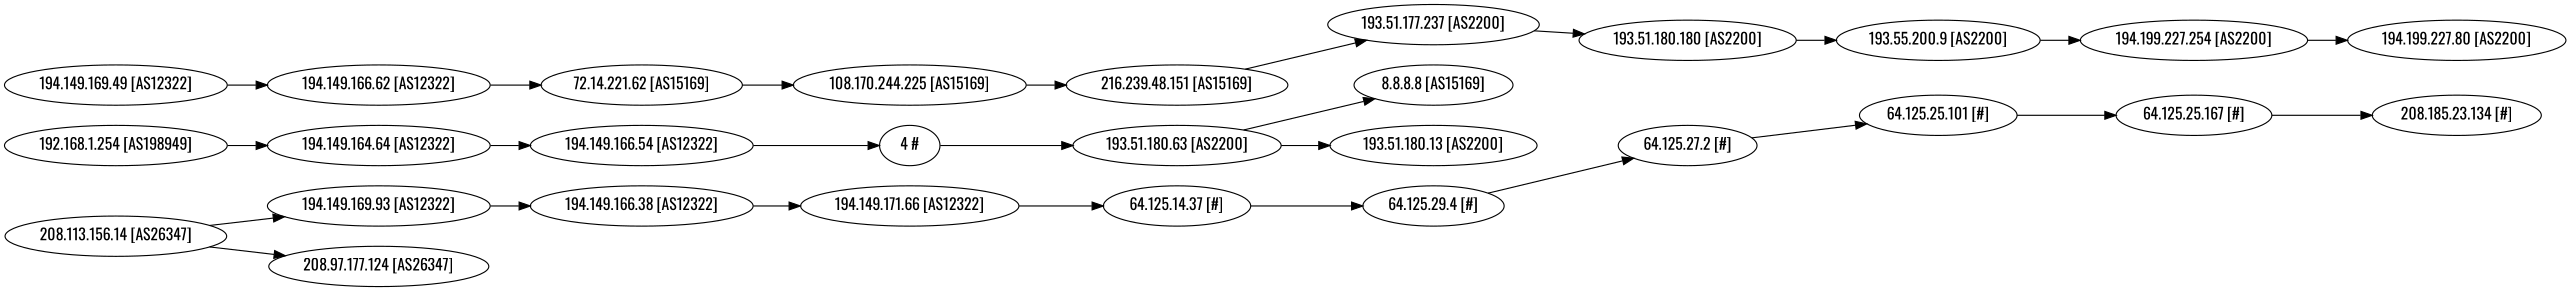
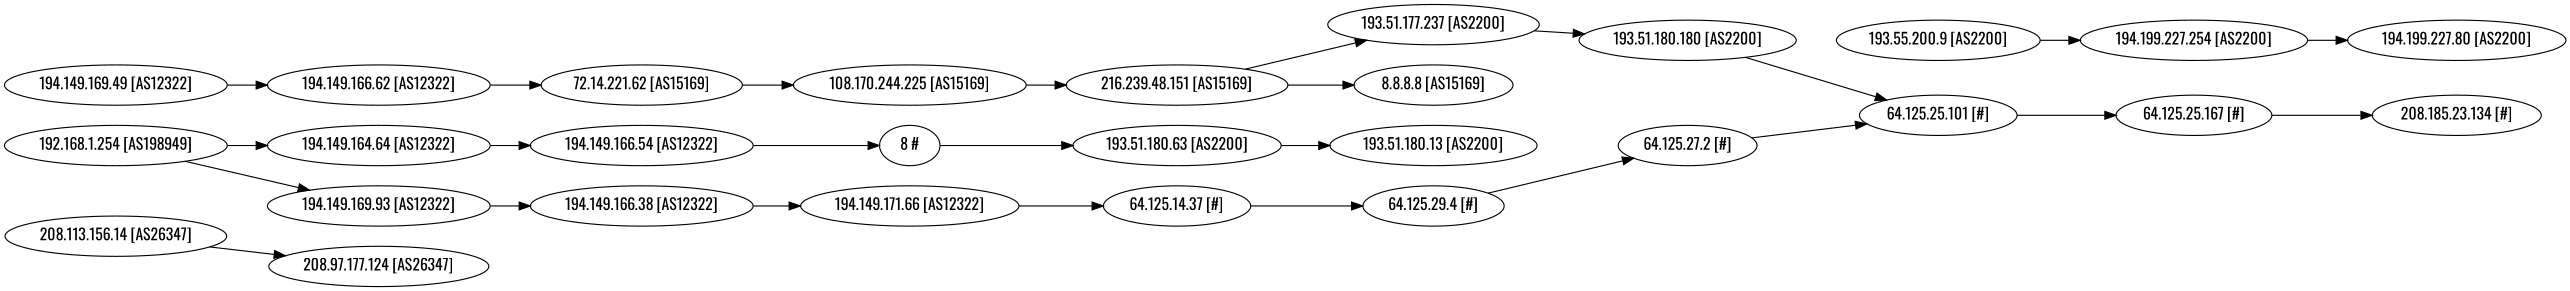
  digraph {
    fontname=Oswald
    rankdir=LR
    node [fontname=Oswald]
    edge [fontname=Oswald]
    "192.168.1.254 [AS198949]"
    "194.149.169.93 [AS12322]"
    "194.149.164.64 [AS12322]"
    "194.149.169.49 [AS12322]"
    "194.149.166.62 [AS12322]"
    "194.149.166.38 [AS12322]"
    "194.149.166.54 [AS12322]"
    "72.14.221.62 [AS15169]"
    "108.170.244.225 [AS15169]"
    "216.239.48.151 [AS15169]"
    "8.8.8.8 [AS15169]"
    "193.51.177.237 [AS2200]"
    "194.149.171.66 [AS12322]"
    "64.125.14.37 [#]"
    "64.125.29.4 [#]"
    "64.125.27.2 [#]"
    "64.125.25.101 [#]"
    "64.125.25.167 [#]"
    "208.185.23.134 [#]"
    "208.113.156.14 [AS26347]"
    "208.97.177.124 [AS26347]"
-   "4 #"
+   "4 #" [label="8 #"]
    "193.51.180.63 [AS2200]"
    "193.51.180.13 [AS2200]"
    "193.51.180.180 [AS2200]"
    "193.55.200.9 [AS2200]"
    "194.199.227.254 [AS2200]"
    "194.199.227.80 [AS2200]"
-   "208.113.156.14 [AS26347]" -> "194.149.169.93 [AS12322]"
+   "192.168.1.254 [AS198949]" -> "194.149.169.93 [AS12322]"
    "192.168.1.254 [AS198949]" -> "194.149.164.64 [AS12322]"
    "194.149.169.93 [AS12322]" -> "194.149.166.38 [AS12322]"
    "194.149.164.64 [AS12322]" -> "194.149.166.54 [AS12322]"
    "194.149.169.49 [AS12322]" -> "194.149.166.62 [AS12322]"
    "194.149.166.62 [AS12322]" -> "72.14.221.62 [AS15169]"
    "194.149.166.38 [AS12322]" -> "194.149.171.66 [AS12322]"
    "194.149.166.54 [AS12322]" -> "4 #"
    "72.14.221.62 [AS15169]" -> "108.170.244.225 [AS15169]"
    "108.170.244.225 [AS15169]" -> "216.239.48.151 [AS15169]"
-   "193.51.180.63 [AS2200]" -> "8.8.8.8 [AS15169]"
+   "216.239.48.151 [AS15169]" -> "8.8.8.8 [AS15169]"
    "216.239.48.151 [AS15169]" -> "193.51.177.237 [AS2200]"
    "193.51.177.237 [AS2200]" -> "193.51.180.180 [AS2200]"
    "194.149.171.66 [AS12322]" -> "64.125.14.37 [#]"
    "64.125.14.37 [#]" -> "64.125.29.4 [#]"
    "64.125.29.4 [#]" -> "64.125.27.2 [#]"
    "64.125.27.2 [#]" -> "64.125.25.101 [#]"
    "64.125.25.101 [#]" -> "64.125.25.167 [#]"
    "64.125.25.167 [#]" -> "208.185.23.134 [#]"
    "208.113.156.14 [AS26347]" -> "208.97.177.124 [AS26347]"
    "4 #" -> "193.51.180.63 [AS2200]"
    "193.51.180.63 [AS2200]" -> "193.51.180.13 [AS2200]"
-   "193.51.180.180 [AS2200]" -> "193.55.200.9 [AS2200]"
+   "193.51.180.180 [AS2200]" -> "64.125.25.101 [#]"
    "193.55.200.9 [AS2200]" -> "194.199.227.254 [AS2200]"
    "194.199.227.254 [AS2200]" -> "194.199.227.80 [AS2200]"
  }
